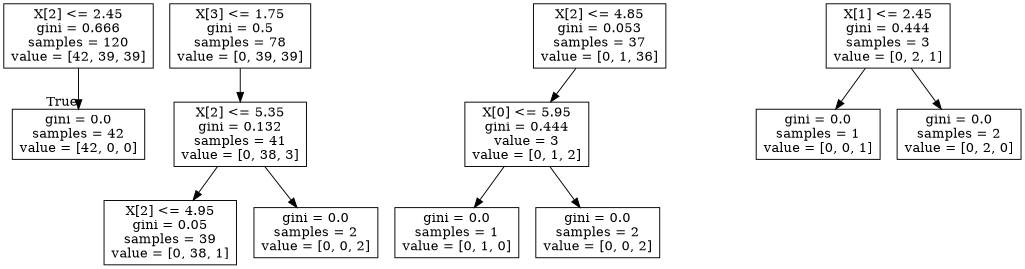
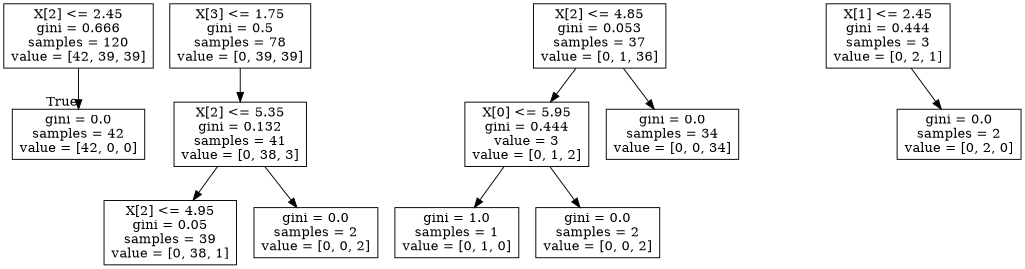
  digraph {
    node [shape=box]
    n1 [label="X[2] <= 2.45\ngini = 0.666\nsamples = 120\nvalue = [42, 39, 39]"]
    n2 [label="gini = 0.0\nsamples = 42\nvalue = [42, 0, 0]"]
    n3 [label="X[3] <= 1.75\ngini = 0.5\nsamples = 78\nvalue = [0, 39, 39]"]
    n4 [label="X[2] <= 5.35\ngini = 0.132\nsamples = 41\nvalue = [0, 38, 3]"]
    n5 [label="X[2] <= 4.95\ngini = 0.05\nsamples = 39\nvalue = [0, 38, 1]"]
    n6 [label="gini = 0.0\nsamples = 2\nvalue = [0, 0, 2]"]
    n7 [label="X[2] <= 4.85\ngini = 0.053\nsamples = 37\nvalue = [0, 1, 36]"]
    n8 [label="X[0] <= 5.95\ngini = 0.444\nvalue = 3\nvalue = [0, 1, 2]"]
+   n9 [label="gini = 0.0\nsamples = 34\nvalue = [0, 0, 34]"]
    n10 [label="X[1] <= 2.45\ngini = 0.444\nsamples = 3\nvalue = [0, 2, 1]"]
-   n11 [label="gini = 0.0\nsamples = 1\nvalue = [0, 0, 1]"]
    n12 [label="gini = 0.0\nsamples = 2\nvalue = [0, 2, 0]"]
-   n13 [label="gini = 0.0\nsamples = 1\nvalue = [0, 1, 0]"]
+   n13 [label="gini = 1.0\nsamples = 1\nvalue = [0, 1, 0]"]
    n14 [label="gini = 0.0\nsamples = 2\nvalue = [0, 0, 2]"]
    n1 -> n2 [headlabel=True labelangle=45 labeldistance=2.5]
    n3 -> n4
    n4 -> n5
    n4 -> n6
    n7 -> n8
+   n7 -> n9
    n8 -> n13
    n8 -> n14
-   n10 -> n11
    n10 -> n12
  }
